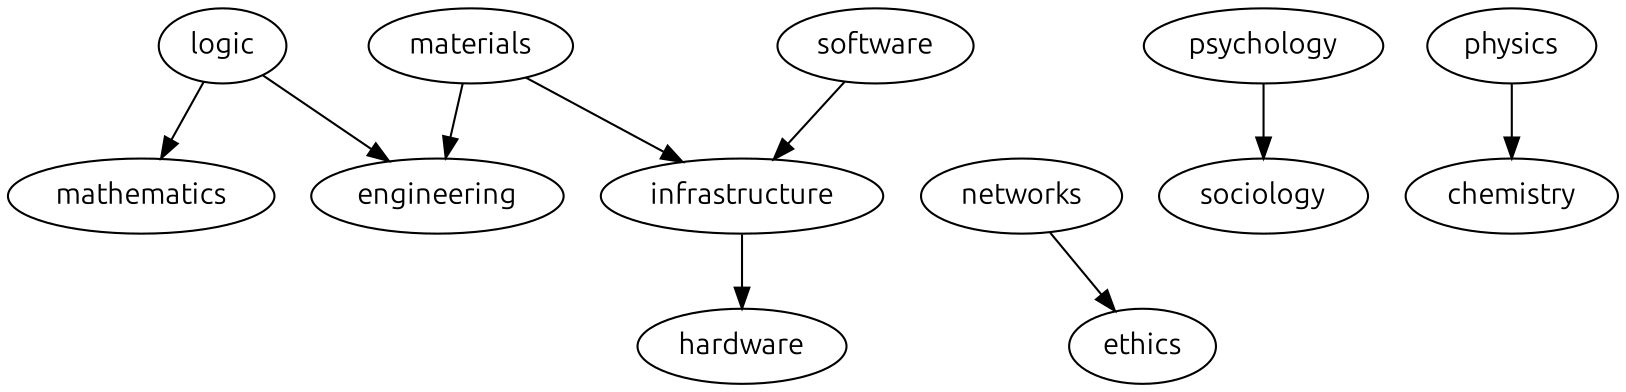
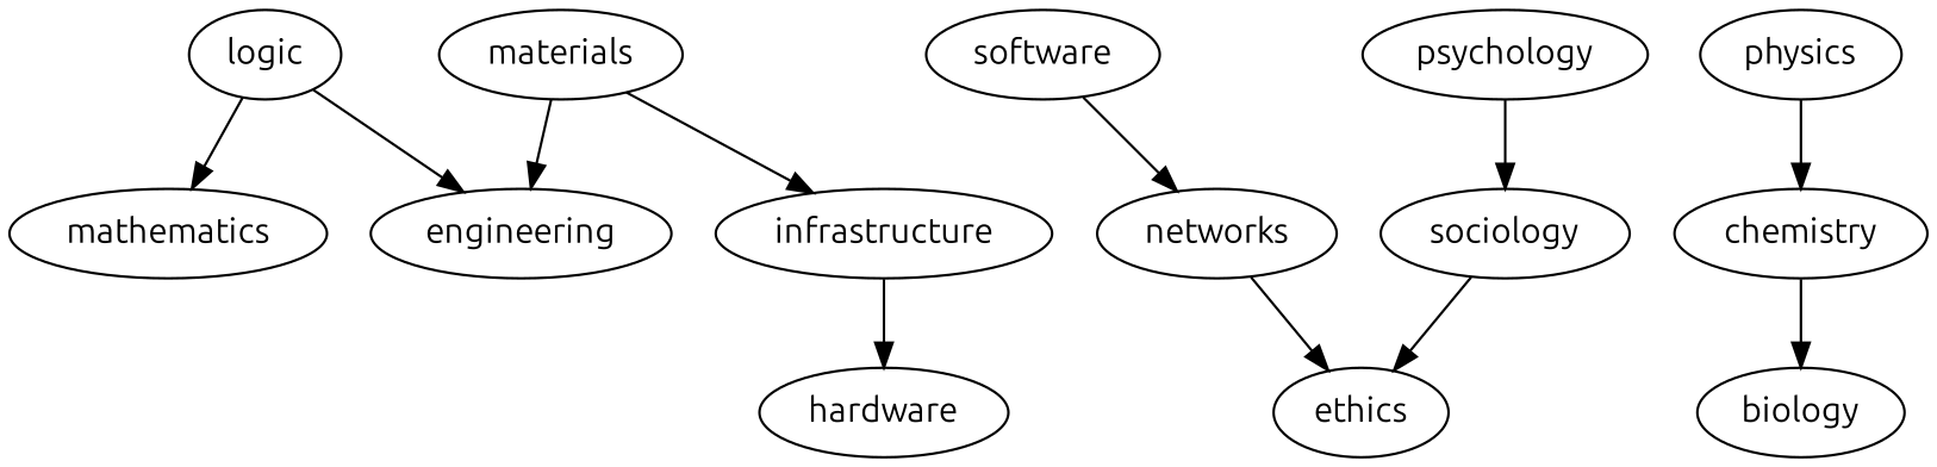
  digraph {
    fontname=Ubuntu
    node [fontname=Ubuntu]
    edge [fontname=Ubuntu]
    logic
    engineering
    mathematics
    materials
    infrastructure
    hardware
    software
    networks
    ethics
    physics
    chemistry
+   biology
    psychology
    sociology
    logic -> engineering
    logic -> mathematics
    materials -> engineering
    materials -> infrastructure
    infrastructure -> hardware
-   software -> infrastructure
+   software -> networks
    networks -> ethics
    physics -> chemistry
+   chemistry -> biology
    psychology -> sociology
+   sociology -> ethics
  }
